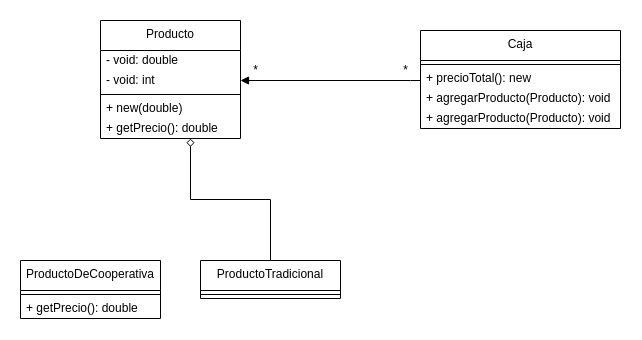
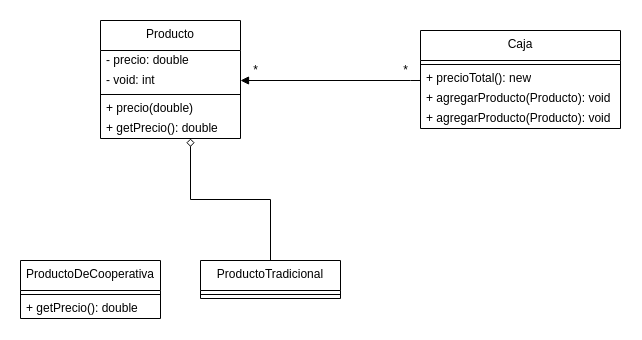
  <mxCell id="0" />
  <mxCell id="1" parent="0" />
  <mxCell id="2" value="Producto" style="swimlane;fontStyle=0;align=center;verticalAlign=top;childLayout=stackLayout;horizontal=1;startSize=30;horizontalStack=0;resizeParent=1;resizeParentMax=0;resizeLast=0;collapsible=0;marginBottom=0;html=1;whiteSpace=wrap;" vertex="1" parent="1"><mxGeometry x="100" y="20" width="140" height="118" as="geometry" /></mxCell>
- <mxCell id="3" value="- void: double" style="text;html=1;strokeColor=none;fillColor=none;align=left;verticalAlign=middle;spacingLeft=4;spacingRight=4;overflow=hidden;rotatable=0;points=[[0,0.5],[1,0.5]];portConstraint=eastwest;whiteSpace=wrap;" vertex="1" parent="2"><mxGeometry y="30" width="140" height="20" as="geometry" /></mxCell>
+ <mxCell id="3" value="- precio: double" style="text;html=1;strokeColor=none;fillColor=none;align=left;verticalAlign=middle;spacingLeft=4;spacingRight=4;overflow=hidden;rotatable=0;points=[[0,0.5],[1,0.5]];portConstraint=eastwest;whiteSpace=wrap;" vertex="1" parent="2"><mxGeometry y="30" width="140" height="20" as="geometry" /></mxCell>
  <mxCell id="4" value="- void: int" style="text;html=1;strokeColor=none;fillColor=none;align=left;verticalAlign=middle;spacingLeft=4;spacingRight=4;overflow=hidden;rotatable=0;points=[[0,0.5],[1,0.5]];portConstraint=eastwest;whiteSpace=wrap;" vertex="1" parent="2"><mxGeometry y="50" width="140" height="20" as="geometry" /></mxCell>
  <mxCell id="5" value="" style="line;strokeWidth=1;fillColor=none;align=left;verticalAlign=middle;spacingTop=-1;spacingLeft=3;spacingRight=3;rotatable=0;labelPosition=right;points=[];portConstraint=eastwest;" vertex="1" parent="2"><mxGeometry y="70" width="140" height="8" as="geometry" /></mxCell>
- <mxCell id="6" value="+ new(double)" style="text;html=1;strokeColor=none;fillColor=none;align=left;verticalAlign=middle;spacingLeft=4;spacingRight=4;overflow=hidden;rotatable=0;points=[[0,0.5],[1,0.5]];portConstraint=eastwest;whiteSpace=wrap;" vertex="1" parent="2"><mxGeometry y="78" width="140" height="20" as="geometry" /></mxCell>
+ <mxCell id="6" value="+ precio(double)" style="text;html=1;strokeColor=none;fillColor=none;align=left;verticalAlign=middle;spacingLeft=4;spacingRight=4;overflow=hidden;rotatable=0;points=[[0,0.5],[1,0.5]];portConstraint=eastwest;whiteSpace=wrap;" vertex="1" parent="2"><mxGeometry y="78" width="140" height="20" as="geometry" /></mxCell>
  <mxCell id="7" value="+ getPrecio(): double" style="text;html=1;strokeColor=none;fillColor=none;align=left;verticalAlign=middle;spacingLeft=4;spacingRight=4;overflow=hidden;rotatable=0;points=[[0,0.5],[1,0.5]];portConstraint=eastwest;whiteSpace=wrap;" vertex="1" parent="2"><mxGeometry y="98" width="140" height="20" as="geometry" /></mxCell>
  <mxCell id="8" value="Caja" style="swimlane;fontStyle=0;align=center;verticalAlign=top;childLayout=stackLayout;horizontal=1;startSize=30;horizontalStack=0;resizeParent=1;resizeParentMax=0;resizeLast=0;collapsible=0;marginBottom=0;html=1;whiteSpace=wrap;" vertex="1" parent="1"><mxGeometry x="420" y="30" width="200" height="98" as="geometry" /></mxCell>
  <mxCell id="9" value="" style="line;strokeWidth=1;fillColor=none;align=left;verticalAlign=middle;spacingTop=-1;spacingLeft=3;spacingRight=3;rotatable=0;labelPosition=right;points=[];portConstraint=eastwest;" vertex="1" parent="8"><mxGeometry y="30" width="200" height="8" as="geometry" /></mxCell>
  <mxCell id="10" value="+ precioTotal(): new" style="text;html=1;strokeColor=none;fillColor=none;align=left;verticalAlign=middle;spacingLeft=4;spacingRight=4;overflow=hidden;rotatable=0;points=[[0,0.5],[1,0.5]];portConstraint=eastwest;whiteSpace=wrap;" vertex="1" parent="8"><mxGeometry y="38" width="200" height="20" as="geometry" /></mxCell>
  <mxCell id="11" value="+ agregarProducto(Producto): void" style="text;html=1;strokeColor=none;fillColor=none;align=left;verticalAlign=middle;spacingLeft=4;spacingRight=4;overflow=hidden;rotatable=0;points=[[0,0.5],[1,0.5]];portConstraint=eastwest;whiteSpace=wrap;" vertex="1" parent="8"><mxGeometry y="58" width="200" height="20" as="geometry" /></mxCell>
  <mxCell id="12" value="+ agregarProducto(Producto): void" style="text;html=1;strokeColor=none;fillColor=none;align=left;verticalAlign=middle;spacingLeft=4;spacingRight=4;overflow=hidden;rotatable=0;points=[[0,0.5],[1,0.5]];portConstraint=eastwest;whiteSpace=wrap;" vertex="1" parent="8"><mxGeometry y="78" width="200" height="20" as="geometry" /></mxCell>
  <mxCell id="13" style="edgeStyle=orthogonalEdgeStyle;rounded=0;orthogonalLoop=1;jettySize=auto;html=1;entryX=1;entryY=0.5;entryDx=0;entryDy=0;endArrow=block;endFill=1;exitX=0.999;exitY=0.764;exitDx=0;exitDy=0;exitPerimeter=0;" edge="1" parent="1" source="21" target="4"><mxGeometry relative="1" as="geometry"><Array as="points"><mxPoint x="410" y="80" /><mxPoint x="410" y="80" /></Array></mxGeometry></mxCell>
  <mxCell id="14" value="ProductoDeCooperativa" style="swimlane;fontStyle=0;align=center;verticalAlign=top;childLayout=stackLayout;horizontal=1;startSize=30;horizontalStack=0;resizeParent=1;resizeParentMax=0;resizeLast=0;collapsible=0;marginBottom=0;html=1;whiteSpace=wrap;" vertex="1" parent="1"><mxGeometry x="20" y="260" width="140" height="58" as="geometry" /></mxCell>
  <mxCell id="15" value="" style="line;strokeWidth=1;fillColor=none;align=left;verticalAlign=middle;spacingTop=-1;spacingLeft=3;spacingRight=3;rotatable=0;labelPosition=right;points=[];portConstraint=eastwest;" vertex="1" parent="14"><mxGeometry y="30" width="140" height="8" as="geometry" /></mxCell>
  <mxCell id="16" value="+ getPrecio(): double" style="text;html=1;strokeColor=none;fillColor=none;align=left;verticalAlign=middle;spacingLeft=4;spacingRight=4;overflow=hidden;rotatable=0;points=[[0,0.5],[1,0.5]];portConstraint=eastwest;whiteSpace=wrap;" vertex="1" parent="14"><mxGeometry y="38" width="140" height="20" as="geometry" /></mxCell>
  <mxCell id="17" style="edgeStyle=orthogonalEdgeStyle;rounded=0;orthogonalLoop=1;jettySize=auto;html=1;endArrow=diamond;endFill=0;" edge="1" parent="1" source="18" target="2"><mxGeometry relative="1" as="geometry"><Array as="points"><mxPoint x="270" y="199" /><mxPoint x="190" y="199" /></Array></mxGeometry></mxCell>
  <mxCell id="18" value="ProductoTradicional" style="swimlane;fontStyle=0;align=center;verticalAlign=top;childLayout=stackLayout;horizontal=1;startSize=30;horizontalStack=0;resizeParent=1;resizeParentMax=0;resizeLast=0;collapsible=0;marginBottom=0;html=1;whiteSpace=wrap;" vertex="1" parent="1"><mxGeometry x="200" y="260" width="140" height="38" as="geometry" /></mxCell>
  <mxCell id="19" value="" style="line;strokeWidth=1;fillColor=none;align=left;verticalAlign=middle;spacingTop=-1;spacingLeft=3;spacingRight=3;rotatable=0;labelPosition=right;points=[];portConstraint=eastwest;" vertex="1" parent="18"><mxGeometry y="30" width="140" height="8" as="geometry" /></mxCell>
  <mxCell id="20" value="*" style="text;html=1;align=center;verticalAlign=middle;resizable=0;points=[];autosize=1;strokeColor=none;fillColor=none;" vertex="1" parent="1"><mxGeometry x="240" y="55.46" width="30" height="30" as="geometry" /></mxCell>
  <mxCell id="21" value="*" style="text;html=1;align=center;verticalAlign=middle;resizable=0;points=[];autosize=1;strokeColor=none;fillColor=none;" vertex="1" parent="1"><mxGeometry x="390" y="55.46" width="30" height="30" as="geometry" /></mxCell>
